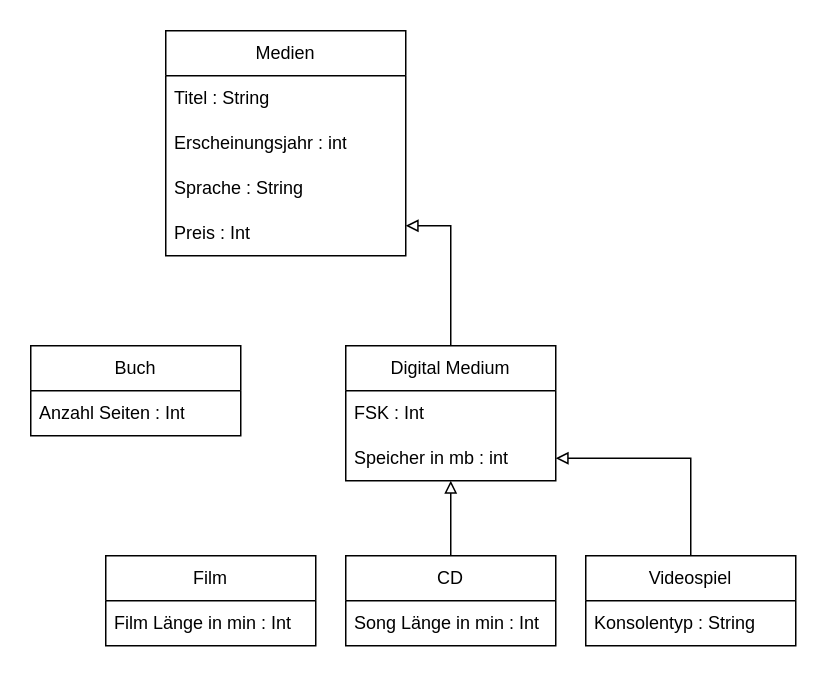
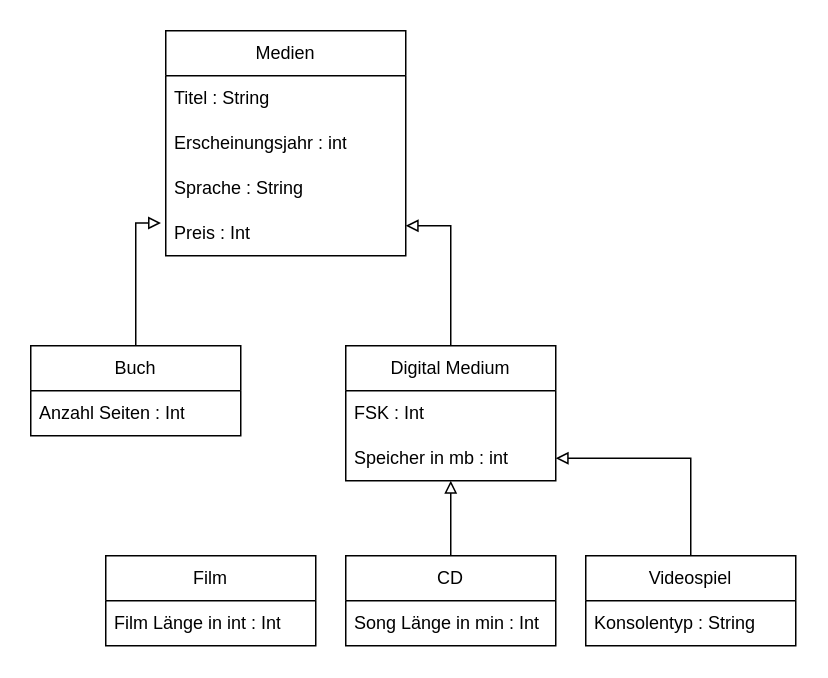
  <mxCell id="0" />
  <mxCell id="1" parent="0" />
  <mxCell id="2" value="Medien" style="swimlane;fontStyle=0;childLayout=stackLayout;horizontal=1;startSize=30;horizontalStack=0;resizeParent=1;resizeParentMax=0;resizeLast=0;collapsible=1;marginBottom=0;whiteSpace=wrap;html=1;" vertex="1" parent="1"><mxGeometry x="110" y="20" width="160" height="150" as="geometry" /></mxCell>
  <mxCell id="3" value="Titel : String" style="text;strokeColor=none;fillColor=none;align=left;verticalAlign=middle;spacingLeft=4;spacingRight=4;overflow=hidden;points=[[0,0.5],[1,0.5]];portConstraint=eastwest;rotatable=0;whiteSpace=wrap;html=1;" vertex="1" parent="2"><mxGeometry y="30" width="160" height="30" as="geometry" /></mxCell>
  <mxCell id="4" value="Erscheinungsjahr : int" style="text;strokeColor=none;fillColor=none;align=left;verticalAlign=middle;spacingLeft=4;spacingRight=4;overflow=hidden;points=[[0,0.5],[1,0.5]];portConstraint=eastwest;rotatable=0;whiteSpace=wrap;html=1;" vertex="1" parent="2"><mxGeometry y="60" width="160" height="30" as="geometry" /></mxCell>
  <mxCell id="5" value="Sprache : String" style="text;strokeColor=none;fillColor=none;align=left;verticalAlign=middle;spacingLeft=4;spacingRight=4;overflow=hidden;points=[[0,0.5],[1,0.5]];portConstraint=eastwest;rotatable=0;whiteSpace=wrap;html=1;" vertex="1" parent="2"><mxGeometry y="90" width="160" height="30" as="geometry" /></mxCell>
  <mxCell id="6" value="Preis : Int" style="text;strokeColor=none;fillColor=none;align=left;verticalAlign=middle;spacingLeft=4;spacingRight=4;overflow=hidden;points=[[0,0.5],[1,0.5]];portConstraint=eastwest;rotatable=0;whiteSpace=wrap;html=1;" vertex="1" parent="2"><mxGeometry y="120" width="160" height="30" as="geometry" /></mxCell>
+ <mxCell id="7" style="edgeStyle=orthogonalEdgeStyle;rounded=0;orthogonalLoop=1;jettySize=auto;html=1;exitX=0.5;exitY=0;exitDx=0;exitDy=0;entryX=-0.02;entryY=0.273;entryDx=0;entryDy=0;entryPerimeter=0;endArrow=block;endFill=0;" edge="1" parent="1" source="8" target="6"><mxGeometry relative="1" as="geometry" /></mxCell>
  <mxCell id="8" value="Buch" style="swimlane;fontStyle=0;childLayout=stackLayout;horizontal=1;startSize=30;horizontalStack=0;resizeParent=1;resizeParentMax=0;resizeLast=0;collapsible=1;marginBottom=0;whiteSpace=wrap;html=1;" vertex="1" parent="1"><mxGeometry x="20" y="230" width="140" height="60" as="geometry" /></mxCell>
  <mxCell id="9" value="Anzahl Seiten : Int" style="text;strokeColor=none;fillColor=none;align=left;verticalAlign=middle;spacingLeft=4;spacingRight=4;overflow=hidden;points=[[0,0.5],[1,0.5]];portConstraint=eastwest;rotatable=0;whiteSpace=wrap;html=1;" vertex="1" parent="8"><mxGeometry y="30" width="140" height="30" as="geometry" /></mxCell>
  <mxCell id="10" value="Film" style="swimlane;fontStyle=0;childLayout=stackLayout;horizontal=1;startSize=30;horizontalStack=0;resizeParent=1;resizeParentMax=0;resizeLast=0;collapsible=1;marginBottom=0;whiteSpace=wrap;html=1;" vertex="1" parent="1"><mxGeometry x="70" y="370" width="140" height="60" as="geometry" /></mxCell>
- <mxCell id="11" value="Film Länge in min : Int" style="text;strokeColor=none;fillColor=none;align=left;verticalAlign=middle;spacingLeft=4;spacingRight=4;overflow=hidden;points=[[0,0.5],[1,0.5]];portConstraint=eastwest;rotatable=0;whiteSpace=wrap;html=1;" vertex="1" parent="10"><mxGeometry y="30" width="140" height="30" as="geometry" /></mxCell>
+ <mxCell id="11" value="Film Länge in int : Int" style="text;strokeColor=none;fillColor=none;align=left;verticalAlign=middle;spacingLeft=4;spacingRight=4;overflow=hidden;points=[[0,0.5],[1,0.5]];portConstraint=eastwest;rotatable=0;whiteSpace=wrap;html=1;" vertex="1" parent="10"><mxGeometry y="30" width="140" height="30" as="geometry" /></mxCell>
  <mxCell id="12" style="edgeStyle=orthogonalEdgeStyle;rounded=0;orthogonalLoop=1;jettySize=auto;html=1;exitX=0.5;exitY=0;exitDx=0;exitDy=0;endArrow=block;endFill=0;" edge="1" parent="1" source="13" target="19"><mxGeometry relative="1" as="geometry" /></mxCell>
  <mxCell id="13" value="CD" style="swimlane;fontStyle=0;childLayout=stackLayout;horizontal=1;startSize=30;horizontalStack=0;resizeParent=1;resizeParentMax=0;resizeLast=0;collapsible=1;marginBottom=0;whiteSpace=wrap;html=1;" vertex="1" parent="1"><mxGeometry x="230" y="370" width="140" height="60" as="geometry" /></mxCell>
  <mxCell id="14" value="Song Länge in min : Int&amp;nbsp;" style="text;strokeColor=none;fillColor=none;align=left;verticalAlign=middle;spacingLeft=4;spacingRight=4;overflow=hidden;points=[[0,0.5],[1,0.5]];portConstraint=eastwest;rotatable=0;whiteSpace=wrap;html=1;" vertex="1" parent="13"><mxGeometry y="30" width="140" height="30" as="geometry" /></mxCell>
  <mxCell id="15" style="edgeStyle=orthogonalEdgeStyle;rounded=0;orthogonalLoop=1;jettySize=auto;html=1;exitX=0.5;exitY=0;exitDx=0;exitDy=0;entryX=1;entryY=0.5;entryDx=0;entryDy=0;endArrow=block;endFill=0;" edge="1" parent="1" source="16" target="21"><mxGeometry relative="1" as="geometry" /></mxCell>
  <mxCell id="16" value="Videospiel" style="swimlane;fontStyle=0;childLayout=stackLayout;horizontal=1;startSize=30;horizontalStack=0;resizeParent=1;resizeParentMax=0;resizeLast=0;collapsible=1;marginBottom=0;whiteSpace=wrap;html=1;" vertex="1" parent="1"><mxGeometry x="390" y="370" width="140" height="60" as="geometry" /></mxCell>
  <mxCell id="17" value="Konsolentyp : String" style="text;strokeColor=none;fillColor=none;align=left;verticalAlign=middle;spacingLeft=4;spacingRight=4;overflow=hidden;points=[[0,0.5],[1,0.5]];portConstraint=eastwest;rotatable=0;whiteSpace=wrap;html=1;" vertex="1" parent="16"><mxGeometry y="30" width="140" height="30" as="geometry" /></mxCell>
  <mxCell id="18" style="edgeStyle=orthogonalEdgeStyle;rounded=0;orthogonalLoop=1;jettySize=auto;html=1;exitX=0.5;exitY=0;exitDx=0;exitDy=0;entryX=1;entryY=0.333;entryDx=0;entryDy=0;entryPerimeter=0;endArrow=block;endFill=0;" edge="1" parent="1" source="19" target="6"><mxGeometry relative="1" as="geometry" /></mxCell>
  <mxCell id="19" value="Digital Medium" style="swimlane;fontStyle=0;childLayout=stackLayout;horizontal=1;startSize=30;horizontalStack=0;resizeParent=1;resizeParentMax=0;resizeLast=0;collapsible=1;marginBottom=0;whiteSpace=wrap;html=1;" vertex="1" parent="1"><mxGeometry x="230" y="230" width="140" height="90" as="geometry" /></mxCell>
  <mxCell id="20" value="FSK : Int" style="text;strokeColor=none;fillColor=none;align=left;verticalAlign=middle;spacingLeft=4;spacingRight=4;overflow=hidden;points=[[0,0.5],[1,0.5]];portConstraint=eastwest;rotatable=0;whiteSpace=wrap;html=1;" vertex="1" parent="19"><mxGeometry y="30" width="140" height="30" as="geometry" /></mxCell>
  <mxCell id="21" value="Speicher in mb : int" style="text;strokeColor=none;fillColor=none;align=left;verticalAlign=middle;spacingLeft=4;spacingRight=4;overflow=hidden;points=[[0,0.5],[1,0.5]];portConstraint=eastwest;rotatable=0;whiteSpace=wrap;html=1;" vertex="1" parent="19"><mxGeometry y="60" width="140" height="30" as="geometry" /></mxCell>
